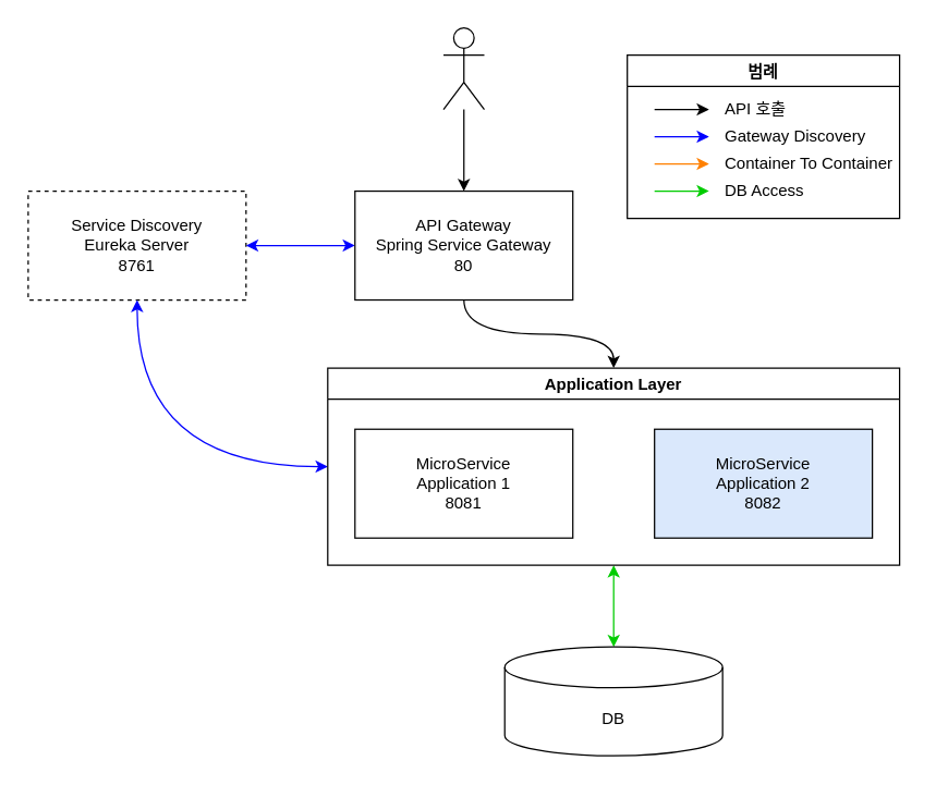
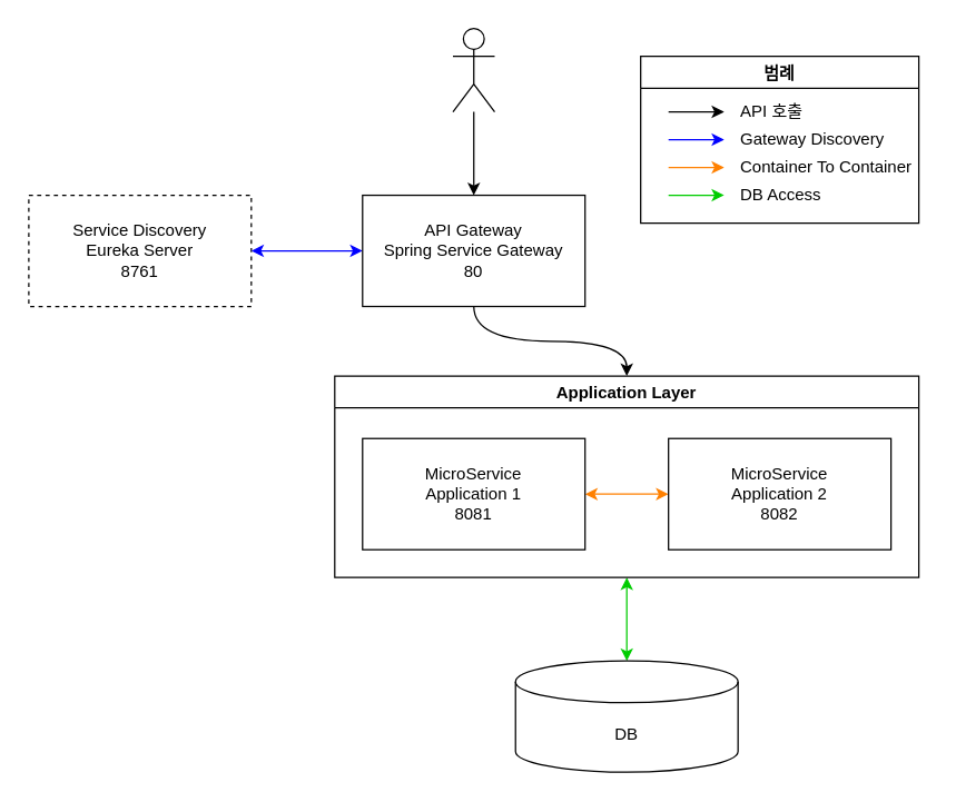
  <mxCell id="0" />
  <mxCell id="1" parent="0" />
  <mxCell id="2" value="Service Discovery&lt;br&gt;Eureka Server&lt;br&gt;8761" style="rounded=0;whiteSpace=wrap;html=1;dashed=1;" parent="1" vertex="1"><mxGeometry x="20" y="140" width="160" height="80" as="geometry" /></mxCell>
  <mxCell id="3" value="" style="edgeStyle=orthogonalEdgeStyle;rounded=0;orthogonalLoop=1;jettySize=auto;html=1;exitX=0.5;exitY=1;exitDx=0;exitDy=0;strokeColor=#00CC00;startArrow=classic;startFill=1;" parent="1" source="14" target="9" edge="1"><mxGeometry relative="1" as="geometry" /></mxCell>
- <mxCell id="5" value="MicroService&lt;br&gt;Application 2&lt;br&gt;8082" style="rounded=0;whiteSpace=wrap;html=1;fillColor=#dae8fc;" parent="1" vertex="1"><mxGeometry x="480" y="315" width="160" height="80" as="geometry" /></mxCell>
+ <mxCell id="4" value="" style="edgeStyle=none;rounded=0;orthogonalLoop=1;jettySize=auto;html=1;startArrow=classic;startFill=1;strokeColor=#FF8000;" parent="1" source="5" target="13" edge="1"><mxGeometry relative="1" as="geometry" /></mxCell>
+ <mxCell id="5" value="MicroService&lt;br&gt;Application 2&lt;br&gt;8082" style="rounded=0;whiteSpace=wrap;html=1;" parent="1" vertex="1"><mxGeometry x="480" y="315" width="160" height="80" as="geometry" /></mxCell>
  <mxCell id="6" style="edgeStyle=orthogonalEdgeStyle;rounded=0;orthogonalLoop=1;jettySize=auto;html=1;exitX=0;exitY=0.5;exitDx=0;exitDy=0;entryX=1;entryY=0.5;entryDx=0;entryDy=0;strokeColor=#0000FF;startArrow=classic;startFill=1;" parent="1" source="8" target="2" edge="1"><mxGeometry relative="1" as="geometry" /></mxCell>
  <mxCell id="7" value="" style="edgeStyle=orthogonalEdgeStyle;curved=1;rounded=0;orthogonalLoop=1;jettySize=auto;html=1;" edge="1" parent="1" source="8" target="14"><mxGeometry relative="1" as="geometry" /></mxCell>
  <mxCell id="8" value="API Gateway&lt;br&gt;Spring Service&amp;nbsp;Gateway&lt;br&gt;80" style="rounded=0;whiteSpace=wrap;html=1;" parent="1" vertex="1"><mxGeometry x="260" y="140" width="160" height="80" as="geometry" /></mxCell>
  <mxCell id="9" value="DB" style="shape=cylinder3;whiteSpace=wrap;html=1;boundedLbl=1;backgroundOutline=1;size=15;" parent="1" vertex="1"><mxGeometry x="370" y="475" width="160" height="80" as="geometry" /></mxCell>
  <mxCell id="10" value="" style="edgeStyle=orthogonalEdgeStyle;rounded=0;orthogonalLoop=1;jettySize=auto;html=1;strokeColor=#000000;" parent="1" source="11" target="8" edge="1"><mxGeometry relative="1" as="geometry" /></mxCell>
  <mxCell id="11" value="&lt;br&gt;" style="shape=umlActor;verticalLabelPosition=bottom;verticalAlign=top;html=1;outlineConnect=0;" parent="1" vertex="1"><mxGeometry x="325" y="20" width="30" height="60" as="geometry" /></mxCell>
- <mxCell id="12" style="edgeStyle=orthogonalEdgeStyle;rounded=0;orthogonalLoop=1;jettySize=auto;html=1;entryX=0.5;entryY=1;entryDx=0;entryDy=0;startArrow=classic;startFill=1;strokeColor=#0000FF;exitX=0;exitY=0.5;exitDx=0;exitDy=0;curved=1;" parent="1" source="14" target="2" edge="1"><mxGeometry relative="1" as="geometry"><mxPoint x="100" y="250" as="sourcePoint" /></mxGeometry></mxCell>
  <mxCell id="13" value="MicroService&lt;br&gt;Application 1&lt;br&gt;8081" style="rounded=0;whiteSpace=wrap;html=1;" parent="1" vertex="1"><mxGeometry x="260" y="315" width="160" height="80" as="geometry" /></mxCell>
  <mxCell id="14" value="Application Layer" style="swimlane;" parent="1" vertex="1"><mxGeometry x="240" y="270" width="420" height="145" as="geometry" /></mxCell>
  <mxCell id="15" value="" style="endArrow=classic;html=1;rounded=0;curved=1;" edge="1" parent="1"><mxGeometry width="50" height="50" relative="1" as="geometry"><mxPoint x="480" y="80" as="sourcePoint" /><mxPoint x="520" y="80" as="targetPoint" /></mxGeometry></mxCell>
  <mxCell id="16" value="" style="endArrow=classic;html=1;rounded=0;curved=1;strokeColor=#0000FF;" edge="1" parent="1"><mxGeometry width="50" height="50" relative="1" as="geometry"><mxPoint x="480" y="100" as="sourcePoint" /><mxPoint x="520" y="100" as="targetPoint" /></mxGeometry></mxCell>
  <mxCell id="17" value="" style="endArrow=classic;html=1;rounded=0;curved=1;strokeColor=#FF8000;" edge="1" parent="1"><mxGeometry width="50" height="50" relative="1" as="geometry"><mxPoint x="480" y="120" as="sourcePoint" /><mxPoint x="520" y="120" as="targetPoint" /></mxGeometry></mxCell>
  <mxCell id="18" value="" style="endArrow=classic;html=1;rounded=0;curved=1;strokeColor=#00CC00;" edge="1" parent="1"><mxGeometry width="50" height="50" relative="1" as="geometry"><mxPoint x="480" y="140" as="sourcePoint" /><mxPoint x="520" y="140" as="targetPoint" /></mxGeometry></mxCell>
  <mxCell id="19" value="범례" style="swimlane;" vertex="1" parent="1"><mxGeometry x="460" y="40" width="200" height="120" as="geometry" /></mxCell>
  <mxCell id="20" value="DB Access" style="text;html=1;align=left;verticalAlign=middle;resizable=0;points=[];autosize=1;strokeColor=none;fillColor=none;" vertex="1" parent="19"><mxGeometry x="70" y="90" width="70" height="20" as="geometry" /></mxCell>
  <mxCell id="21" value="Container To Container" style="text;html=1;align=left;verticalAlign=middle;resizable=0;points=[];autosize=1;strokeColor=none;fillColor=none;" vertex="1" parent="19"><mxGeometry x="70" y="70" width="135" height="20" as="geometry" /></mxCell>
  <mxCell id="22" value="Gateway Discovery" style="text;html=1;align=left;verticalAlign=middle;resizable=0;points=[];autosize=1;strokeColor=none;fillColor=none;" vertex="1" parent="19"><mxGeometry x="70" y="50" width="110" height="20" as="geometry" /></mxCell>
  <mxCell id="23" value="API 호출" style="text;html=1;align=left;verticalAlign=middle;resizable=0;points=[];autosize=1;strokeColor=none;fillColor=none;" vertex="1" parent="19"><mxGeometry x="70" y="30" width="60" height="20" as="geometry" /></mxCell>
